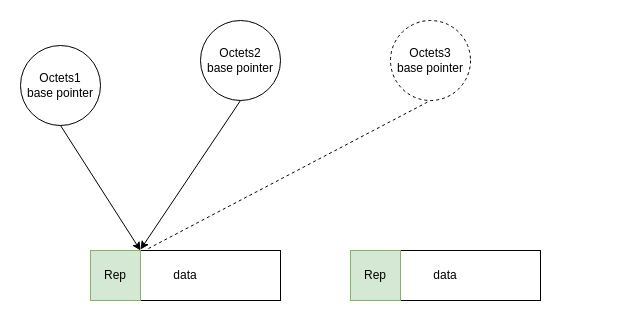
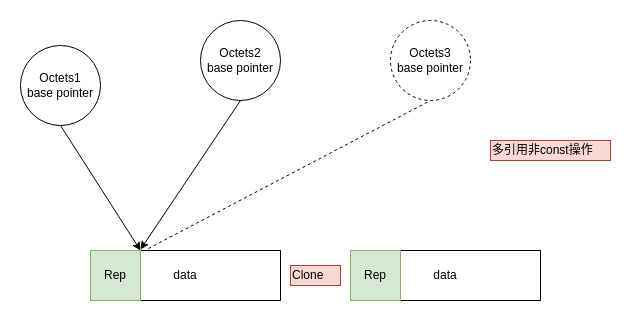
  <mxCell id="0" />
  <mxCell id="1" parent="0" />
  <mxCell id="2" value="data" style="rounded=0;whiteSpace=wrap;html=1;direction=south;" vertex="1" parent="1"><mxGeometry x="90" y="250" width="190" height="50" as="geometry" /></mxCell>
  <mxCell id="3" value="Rep" style="rounded=0;whiteSpace=wrap;html=1;fillColor=#d5e8d4;strokeColor=#82b366;" vertex="1" parent="1"><mxGeometry x="90" y="250" width="50" height="50" as="geometry" /></mxCell>
  <mxCell id="4" value="Octets1&lt;br&gt;base pointer&lt;br&gt;" style="ellipse;whiteSpace=wrap;html=1;aspect=fixed;" vertex="1" parent="1"><mxGeometry x="20" y="45" width="80" height="80" as="geometry" /></mxCell>
  <mxCell id="5" value="" style="endArrow=classic;html=1;exitX=0.5;exitY=1;exitDx=0;exitDy=0;" edge="1" parent="1" source="4"><mxGeometry width="50" height="50" relative="1" as="geometry"><mxPoint x="10" y="220" as="sourcePoint" /><mxPoint x="140" y="250" as="targetPoint" /></mxGeometry></mxCell>
  <mxCell id="6" value="Octets2&lt;br&gt;base pointer&lt;br&gt;" style="ellipse;whiteSpace=wrap;html=1;aspect=fixed;" vertex="1" parent="1"><mxGeometry x="200" y="20" width="80" height="80" as="geometry" /></mxCell>
  <mxCell id="7" value="&lt;span&gt;Octets3&lt;/span&gt;&lt;br&gt;&lt;span&gt;base pointer&lt;/span&gt;" style="ellipse;whiteSpace=wrap;html=1;aspect=fixed;dashed=1;" vertex="1" parent="1"><mxGeometry x="390" y="20" width="80" height="80" as="geometry" /></mxCell>
  <mxCell id="8" value="" style="endArrow=classic;html=1;exitX=0.5;exitY=1;exitDx=0;exitDy=0;" edge="1" parent="1" source="6"><mxGeometry width="50" height="50" relative="1" as="geometry"><mxPoint x="210" y="420" as="sourcePoint" /><mxPoint x="140" y="249" as="targetPoint" /></mxGeometry></mxCell>
  <mxCell id="9" value="data" style="rounded=0;whiteSpace=wrap;html=1;direction=south;" vertex="1" parent="1"><mxGeometry x="350" y="250" width="190" height="50" as="geometry" /></mxCell>
  <mxCell id="10" value="Rep" style="rounded=0;whiteSpace=wrap;html=1;fillColor=#d5e8d4;strokeColor=#82b366;" vertex="1" parent="1"><mxGeometry x="350" y="250" width="50" height="50" as="geometry" /></mxCell>
+ <mxCell id="11" value="Clone" style="text;html=1;resizable=0;points=[];autosize=1;align=left;verticalAlign=top;spacingTop=-4;fillColor=#fad9d5;strokeColor=#ae4132;" vertex="1" parent="1"><mxGeometry x="290" y="265" width="50" height="20" as="geometry" /></mxCell>
+ <mxCell id="12" value="多引用非const操作" style="text;html=1;resizable=0;points=[];autosize=1;align=left;verticalAlign=top;spacingTop=-4;fillColor=#fad9d5;strokeColor=#ae4132;" vertex="1" parent="1"><mxGeometry x="490" y="140" width="120" height="20" as="geometry" /></mxCell>
  <mxCell id="13" value="" style="endArrow=none;dashed=1;html=1;entryX=0.5;entryY=1;entryDx=0;entryDy=0;exitX=-0.04;exitY=0.695;exitDx=0;exitDy=0;exitPerimeter=0;" edge="1" parent="1" source="2" target="7"><mxGeometry width="50" height="50" relative="1" as="geometry"><mxPoint x="290" y="190" as="sourcePoint" /><mxPoint x="340" y="140" as="targetPoint" /></mxGeometry></mxCell>
